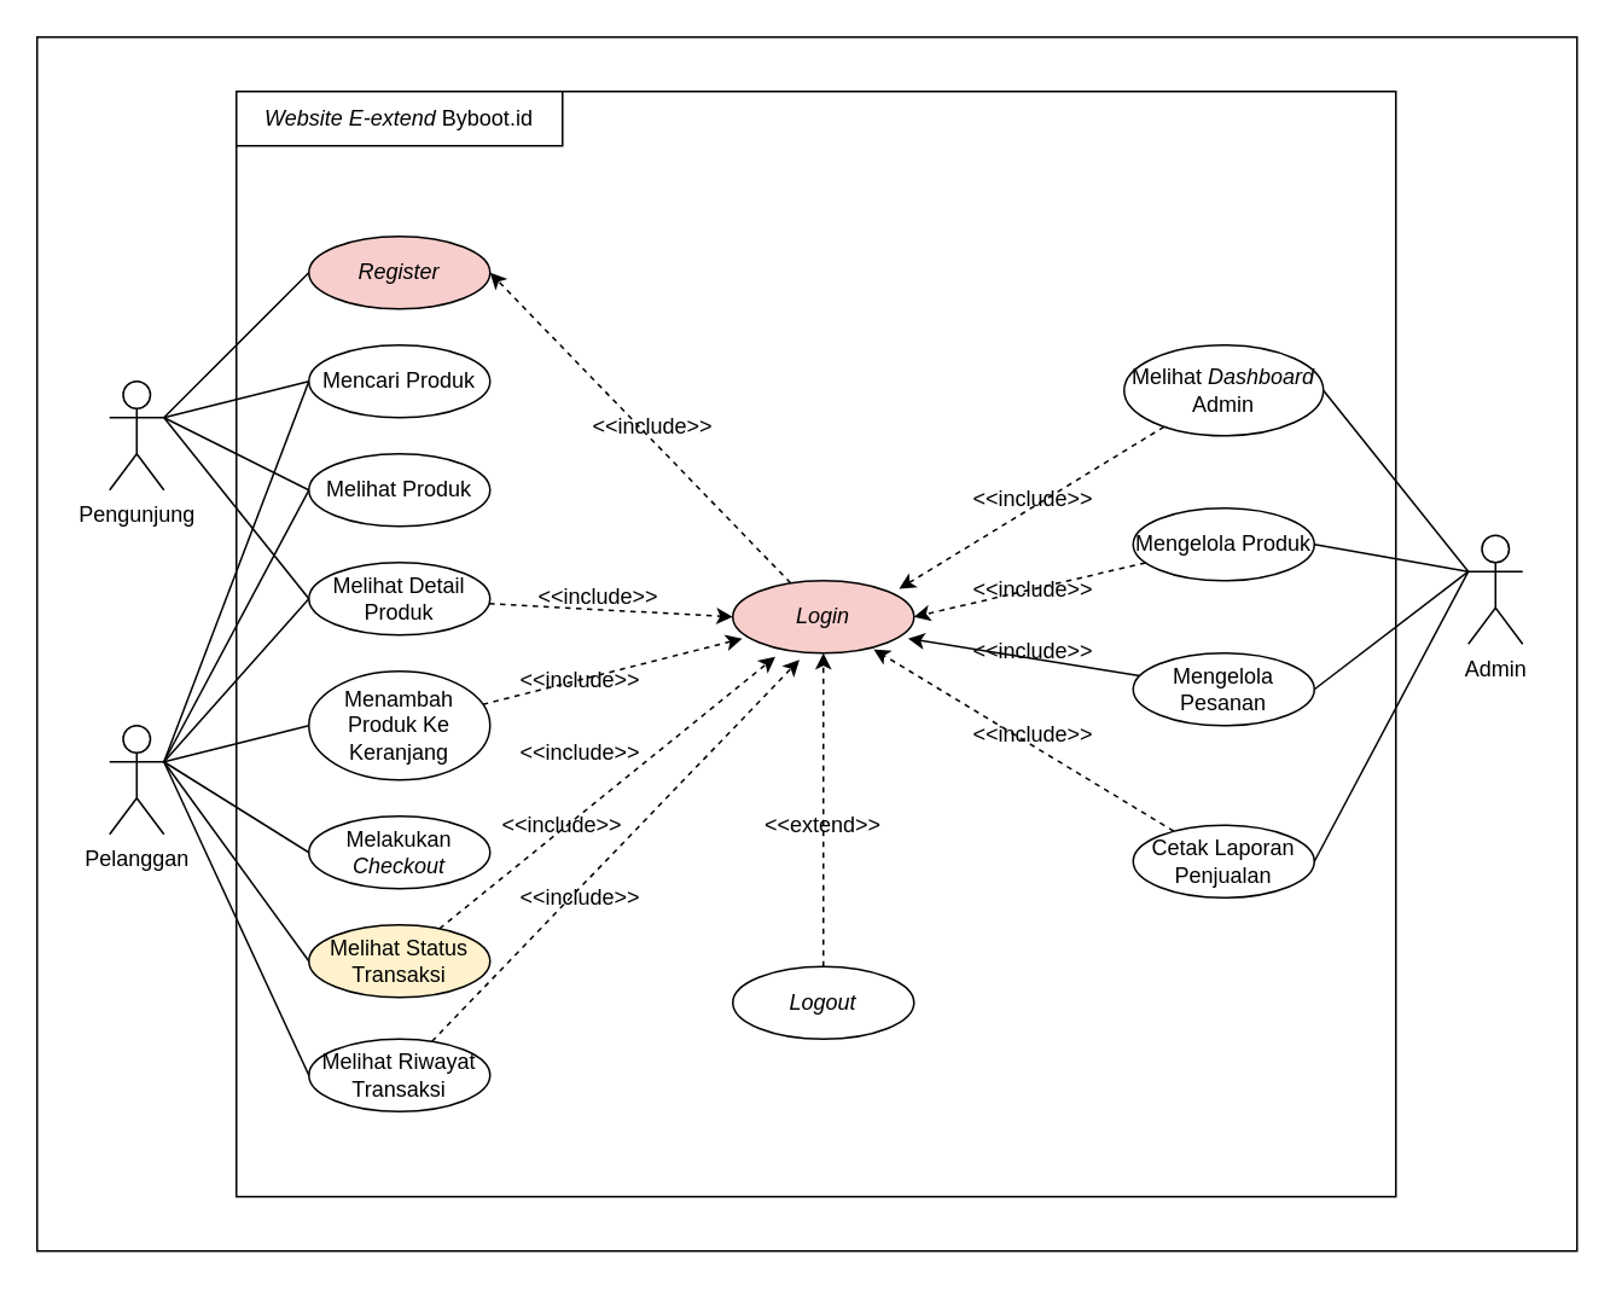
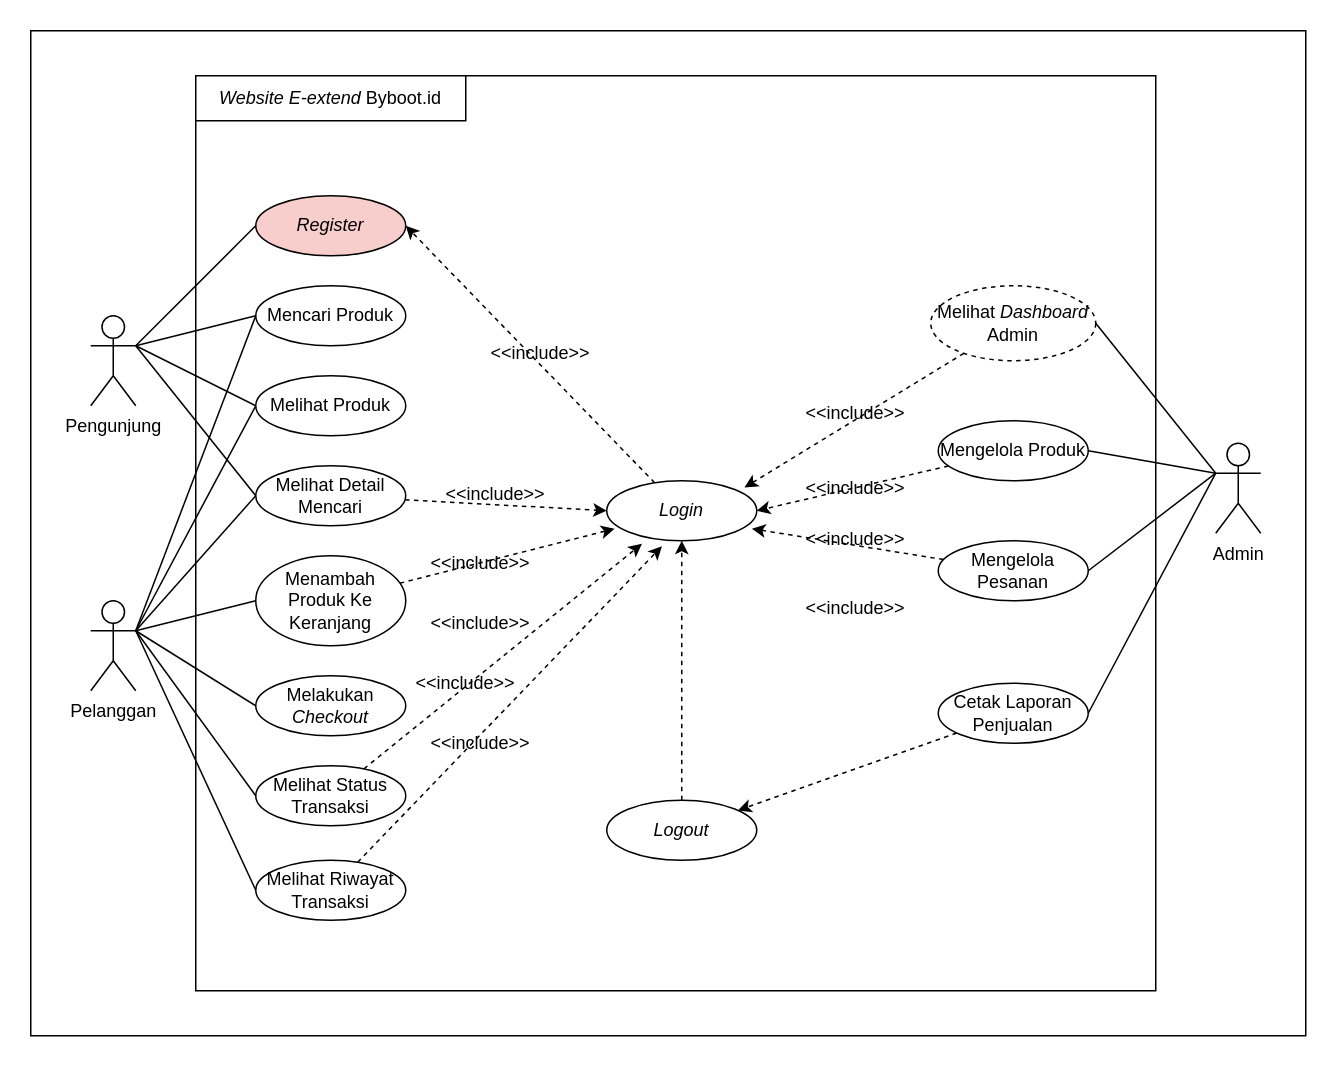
  <mxCell id="0" />
  <mxCell id="1" parent="0" />
  <mxCell id="2" value="" style="rounded=0;whiteSpace=wrap;html=1;" vertex="1" parent="1"><mxGeometry x="20" y="20" width="850" height="670" as="geometry" /></mxCell>
  <mxCell id="3" value="" style="rounded=0;whiteSpace=wrap;html=1;" vertex="1" parent="1"><mxGeometry x="130" y="50" width="640" height="610" as="geometry" /></mxCell>
  <mxCell id="4" value="Pengunjung" style="shape=umlActor;verticalLabelPosition=bottom;verticalAlign=top;html=1;outlineConnect=0;" vertex="1" parent="1"><mxGeometry x="60" y="210" width="30" height="60" as="geometry" /></mxCell>
  <mxCell id="5" value="&lt;i&gt;Register&lt;/i&gt;" style="ellipse;whiteSpace=wrap;html=1;fillColor=#f8cecc;" vertex="1" parent="1"><mxGeometry x="170" y="130" width="100" height="40" as="geometry" /></mxCell>
  <mxCell id="6" value="Mencari Produk" style="ellipse;whiteSpace=wrap;html=1;" vertex="1" parent="1"><mxGeometry x="170" y="190" width="100" height="40" as="geometry" /></mxCell>
  <mxCell id="7" value="Melihat Produk" style="ellipse;whiteSpace=wrap;html=1;" vertex="1" parent="1"><mxGeometry x="170" y="250" width="100" height="40" as="geometry" /></mxCell>
  <mxCell id="8" style="edgeStyle=none;rounded=0;orthogonalLoop=1;jettySize=auto;html=1;entryX=0;entryY=0.5;entryDx=0;entryDy=0;dashed=1;" edge="1" parent="1" source="9" target="43"><mxGeometry relative="1" as="geometry" /></mxCell>
- <mxCell id="9" value="Melihat Detail Produk" style="ellipse;whiteSpace=wrap;html=1;" vertex="1" parent="1"><mxGeometry x="170" y="310" width="100" height="40" as="geometry" /></mxCell>
+ <mxCell id="9" value="Melihat Detail Mencari" style="ellipse;whiteSpace=wrap;html=1;" vertex="1" parent="1"><mxGeometry x="170" y="310" width="100" height="40" as="geometry" /></mxCell>
  <mxCell id="10" style="edgeStyle=none;rounded=0;orthogonalLoop=1;jettySize=auto;html=1;entryX=0.052;entryY=0.8;entryDx=0;entryDy=0;entryPerimeter=0;dashed=1;" edge="1" parent="1" source="11" target="43"><mxGeometry relative="1" as="geometry" /></mxCell>
  <mxCell id="11" value="Menambah Produk Ke Keranjang" style="ellipse;whiteSpace=wrap;html=1;" vertex="1" parent="1"><mxGeometry x="170" y="370" width="100" height="60" as="geometry" /></mxCell>
  <mxCell id="12" value="Melakukan &lt;i&gt;Checkout&lt;/i&gt;" style="ellipse;whiteSpace=wrap;html=1;" vertex="1" parent="1"><mxGeometry x="170" y="450" width="100" height="40" as="geometry" /></mxCell>
  <mxCell id="13" style="edgeStyle=none;rounded=0;orthogonalLoop=1;jettySize=auto;html=1;entryX=0.235;entryY=1.05;entryDx=0;entryDy=0;entryPerimeter=0;dashed=1;" edge="1" parent="1" source="14" target="43"><mxGeometry relative="1" as="geometry" /></mxCell>
- <mxCell id="14" value="Melihat Status Transaksi" style="ellipse;whiteSpace=wrap;html=1;fillColor=#fff2cc;" vertex="1" parent="1"><mxGeometry x="170" y="510" width="100" height="40" as="geometry" /></mxCell>
+ <mxCell id="14" value="Melihat Status Transaksi" style="ellipse;whiteSpace=wrap;html=1;" vertex="1" parent="1"><mxGeometry x="170" y="510" width="100" height="40" as="geometry" /></mxCell>
  <mxCell id="15" style="edgeStyle=none;rounded=0;orthogonalLoop=1;jettySize=auto;html=1;entryX=0.368;entryY=1.092;entryDx=0;entryDy=0;entryPerimeter=0;dashed=1;" edge="1" parent="1" source="16" target="43"><mxGeometry relative="1" as="geometry" /></mxCell>
  <mxCell id="16" value="Melihat Riwayat Transaksi" style="ellipse;whiteSpace=wrap;html=1;" vertex="1" parent="1"><mxGeometry x="170" y="573" width="100" height="40" as="geometry" /></mxCell>
  <mxCell id="17" value="Pelanggan" style="shape=umlActor;verticalLabelPosition=bottom;verticalAlign=top;html=1;outlineConnect=0;" vertex="1" parent="1"><mxGeometry x="60" y="400" width="30" height="60" as="geometry" /></mxCell>
  <mxCell id="18" value="" style="endArrow=none;html=1;rounded=0;entryX=0;entryY=0.5;entryDx=0;entryDy=0;exitX=1;exitY=0.333;exitDx=0;exitDy=0;exitPerimeter=0;" edge="1" parent="1" source="4" target="5"><mxGeometry width="50" height="50" relative="1" as="geometry"><mxPoint x="80" y="260" as="sourcePoint" /><mxPoint x="130" y="210" as="targetPoint" /></mxGeometry></mxCell>
  <mxCell id="19" value="" style="endArrow=none;html=1;rounded=0;entryX=0;entryY=0.5;entryDx=0;entryDy=0;exitX=1;exitY=0.333;exitDx=0;exitDy=0;exitPerimeter=0;" edge="1" parent="1" source="4" target="6"><mxGeometry width="50" height="50" relative="1" as="geometry"><mxPoint x="100" y="240" as="sourcePoint" /><mxPoint x="180" y="160" as="targetPoint" /></mxGeometry></mxCell>
  <mxCell id="20" value="" style="endArrow=none;html=1;rounded=0;entryX=0;entryY=0.5;entryDx=0;entryDy=0;exitX=1;exitY=0.333;exitDx=0;exitDy=0;exitPerimeter=0;" edge="1" parent="1" source="4" target="7"><mxGeometry width="50" height="50" relative="1" as="geometry"><mxPoint x="100" y="240" as="sourcePoint" /><mxPoint x="180" y="220" as="targetPoint" /></mxGeometry></mxCell>
  <mxCell id="21" value="" style="endArrow=none;html=1;rounded=0;entryX=0;entryY=0.5;entryDx=0;entryDy=0;" edge="1" parent="1" target="9"><mxGeometry width="50" height="50" relative="1" as="geometry"><mxPoint x="90" y="230" as="sourcePoint" /><mxPoint x="180" y="280" as="targetPoint" /></mxGeometry></mxCell>
  <mxCell id="22" value="" style="endArrow=none;html=1;rounded=0;exitX=1;exitY=0.333;exitDx=0;exitDy=0;exitPerimeter=0;entryX=0;entryY=0.5;entryDx=0;entryDy=0;" edge="1" parent="1" source="17" target="6"><mxGeometry width="50" height="50" relative="1" as="geometry"><mxPoint x="110" y="250" as="sourcePoint" /><mxPoint x="170" y="150" as="targetPoint" /></mxGeometry></mxCell>
  <mxCell id="23" value="" style="endArrow=none;html=1;rounded=0;entryX=0;entryY=0.5;entryDx=0;entryDy=0;" edge="1" parent="1" target="7"><mxGeometry width="50" height="50" relative="1" as="geometry"><mxPoint x="90" y="420" as="sourcePoint" /><mxPoint x="180" y="220" as="targetPoint" /></mxGeometry></mxCell>
  <mxCell id="24" value="" style="endArrow=none;html=1;rounded=0;entryX=0;entryY=0.5;entryDx=0;entryDy=0;" edge="1" parent="1" target="9"><mxGeometry width="50" height="50" relative="1" as="geometry"><mxPoint x="90" y="420" as="sourcePoint" /><mxPoint x="180" y="280" as="targetPoint" /></mxGeometry></mxCell>
  <mxCell id="25" value="" style="endArrow=none;html=1;rounded=0;entryX=0;entryY=0.5;entryDx=0;entryDy=0;" edge="1" parent="1" target="11"><mxGeometry width="50" height="50" relative="1" as="geometry"><mxPoint x="90" y="420" as="sourcePoint" /><mxPoint x="180" y="340" as="targetPoint" /></mxGeometry></mxCell>
  <mxCell id="26" value="" style="endArrow=none;html=1;rounded=0;entryX=0;entryY=0.5;entryDx=0;entryDy=0;" edge="1" parent="1" target="12"><mxGeometry width="50" height="50" relative="1" as="geometry"><mxPoint x="90" y="420" as="sourcePoint" /><mxPoint x="180" y="410" as="targetPoint" /></mxGeometry></mxCell>
  <mxCell id="27" value="" style="endArrow=none;html=1;rounded=0;entryX=0;entryY=0.5;entryDx=0;entryDy=0;" edge="1" parent="1" target="14"><mxGeometry width="50" height="50" relative="1" as="geometry"><mxPoint x="90" y="420" as="sourcePoint" /><mxPoint x="180" y="480" as="targetPoint" /></mxGeometry></mxCell>
  <mxCell id="28" value="" style="endArrow=none;html=1;rounded=0;entryX=0;entryY=0.5;entryDx=0;entryDy=0;" edge="1" parent="1" target="16"><mxGeometry width="50" height="50" relative="1" as="geometry"><mxPoint x="90" y="420" as="sourcePoint" /><mxPoint x="180" y="540" as="targetPoint" /></mxGeometry></mxCell>
  <mxCell id="29" value="Admin" style="shape=umlActor;verticalLabelPosition=bottom;verticalAlign=top;html=1;outlineConnect=0;" vertex="1" parent="1"><mxGeometry x="810" y="295" width="30" height="60" as="geometry" /></mxCell>
  <mxCell id="30" style="edgeStyle=none;rounded=0;orthogonalLoop=1;jettySize=auto;html=1;entryX=0.918;entryY=0.113;entryDx=0;entryDy=0;entryPerimeter=0;dashed=1;" edge="1" parent="1" source="31" target="43"><mxGeometry relative="1" as="geometry" /></mxCell>
- <mxCell id="31" value="Melihat &lt;i&gt;Dashboard&lt;/i&gt; Admin" style="ellipse;whiteSpace=wrap;html=1;" vertex="1" parent="1"><mxGeometry x="620" y="190" width="110" height="50" as="geometry" /></mxCell>
+ <mxCell id="31" value="Melihat &lt;i&gt;Dashboard&lt;/i&gt; Admin" style="ellipse;whiteSpace=wrap;html=1;dashed=1;" vertex="1" parent="1"><mxGeometry x="620" y="190" width="110" height="50" as="geometry" /></mxCell>
  <mxCell id="32" style="edgeStyle=none;rounded=0;orthogonalLoop=1;jettySize=auto;html=1;entryX=1;entryY=0.5;entryDx=0;entryDy=0;dashed=1;" edge="1" parent="1" source="33" target="43"><mxGeometry relative="1" as="geometry" /></mxCell>
  <mxCell id="33" value="Mengelola Produk" style="ellipse;whiteSpace=wrap;html=1;" vertex="1" parent="1"><mxGeometry x="625" y="280" width="100" height="40" as="geometry" /></mxCell>
- <mxCell id="34" style="edgeStyle=none;rounded=0;orthogonalLoop=1;jettySize=auto;html=1;entryX=0.968;entryY=0.8;entryDx=0;entryDy=0;entryPerimeter=0;dashed=0;" edge="1" parent="1" source="35" target="43"><mxGeometry relative="1" as="geometry" /></mxCell>
+ <mxCell id="34" style="edgeStyle=none;rounded=0;orthogonalLoop=1;jettySize=auto;html=1;entryX=0.968;entryY=0.8;entryDx=0;entryDy=0;entryPerimeter=0;dashed=1;" edge="1" parent="1" source="35" target="43"><mxGeometry relative="1" as="geometry" /></mxCell>
  <mxCell id="35" value="Mengelola Pesanan" style="ellipse;whiteSpace=wrap;html=1;" vertex="1" parent="1"><mxGeometry x="625" y="360" width="100" height="40" as="geometry" /></mxCell>
- <mxCell id="36" style="edgeStyle=none;rounded=0;orthogonalLoop=1;jettySize=auto;html=1;entryX=0.777;entryY=0.946;entryDx=0;entryDy=0;entryPerimeter=0;dashed=1;" edge="1" parent="1" source="37" target="43"><mxGeometry relative="1" as="geometry" /></mxCell>
+ <mxCell id="36" style="edgeStyle=none;rounded=0;orthogonalLoop=1;jettySize=auto;html=1;dashed=1;" edge="1" parent="1" source="37" target="45"><mxGeometry relative="1" as="geometry" /></mxCell>
  <mxCell id="37" value="Cetak Laporan Penjualan" style="ellipse;whiteSpace=wrap;html=1;" vertex="1" parent="1"><mxGeometry x="625" y="455" width="100" height="40" as="geometry" /></mxCell>
  <mxCell id="38" value="" style="endArrow=none;html=1;rounded=0;entryX=1;entryY=0.5;entryDx=0;entryDy=0;exitX=0;exitY=0.333;exitDx=0;exitDy=0;exitPerimeter=0;" edge="1" parent="1" source="29" target="31"><mxGeometry width="50" height="50" relative="1" as="geometry"><mxPoint x="670" y="310" as="sourcePoint" /><mxPoint x="750" y="230" as="targetPoint" /></mxGeometry></mxCell>
  <mxCell id="39" value="" style="endArrow=none;html=1;rounded=0;entryX=1;entryY=0.5;entryDx=0;entryDy=0;exitX=0;exitY=0.333;exitDx=0;exitDy=0;exitPerimeter=0;" edge="1" parent="1" source="29" target="33"><mxGeometry width="50" height="50" relative="1" as="geometry"><mxPoint x="820" y="320" as="sourcePoint" /><mxPoint x="740" y="225" as="targetPoint" /></mxGeometry></mxCell>
  <mxCell id="40" value="" style="endArrow=none;html=1;rounded=0;entryX=1;entryY=0.5;entryDx=0;entryDy=0;exitX=0;exitY=0.333;exitDx=0;exitDy=0;exitPerimeter=0;" edge="1" parent="1" source="29" target="35"><mxGeometry width="50" height="50" relative="1" as="geometry"><mxPoint x="820" y="320" as="sourcePoint" /><mxPoint x="735" y="310" as="targetPoint" /></mxGeometry></mxCell>
  <mxCell id="41" value="" style="endArrow=none;html=1;rounded=0;entryX=1;entryY=0.5;entryDx=0;entryDy=0;exitX=0;exitY=0.333;exitDx=0;exitDy=0;exitPerimeter=0;" edge="1" parent="1" source="29" target="37"><mxGeometry width="50" height="50" relative="1" as="geometry"><mxPoint x="820" y="320" as="sourcePoint" /><mxPoint x="735" y="390" as="targetPoint" /></mxGeometry></mxCell>
  <mxCell id="42" style="rounded=0;orthogonalLoop=1;jettySize=auto;html=1;entryX=1;entryY=0.5;entryDx=0;entryDy=0;dashed=1;" edge="1" parent="1" source="43" target="5"><mxGeometry relative="1" as="geometry" /></mxCell>
- <mxCell id="43" value="&lt;i&gt;Login&lt;/i&gt;" style="ellipse;whiteSpace=wrap;html=1;fillColor=#f8cecc;" vertex="1" parent="1"><mxGeometry x="404" y="320" width="100" height="40" as="geometry" /></mxCell>
+ <mxCell id="43" value="&lt;i&gt;Login&lt;/i&gt;" style="ellipse;whiteSpace=wrap;html=1;" vertex="1" parent="1"><mxGeometry x="404" y="320" width="100" height="40" as="geometry" /></mxCell>
  <mxCell id="44" style="edgeStyle=orthogonalEdgeStyle;rounded=0;orthogonalLoop=1;jettySize=auto;html=1;entryX=0.5;entryY=1;entryDx=0;entryDy=0;dashed=1;" edge="1" parent="1" source="45" target="43"><mxGeometry relative="1" as="geometry" /></mxCell>
  <mxCell id="45" value="&lt;i&gt;Logout&lt;/i&gt;" style="ellipse;whiteSpace=wrap;html=1;" vertex="1" parent="1"><mxGeometry x="404" y="533" width="100" height="40" as="geometry" /></mxCell>
- <mxCell id="46" value="&amp;lt;&amp;lt;extend&amp;gt;&amp;gt;" style="text;html=1;strokeColor=none;fillColor=none;align=center;verticalAlign=middle;whiteSpace=wrap;rounded=0;" vertex="1" parent="1"><mxGeometry x="424" y="440" width="60" height="30" as="geometry" /></mxCell>
  <mxCell id="47" value="&amp;lt;&amp;lt;include&amp;gt;&amp;gt;" style="text;html=1;strokeColor=none;fillColor=none;align=center;verticalAlign=middle;whiteSpace=wrap;rounded=0;" vertex="1" parent="1"><mxGeometry x="330" y="220" width="60" height="30" as="geometry" /></mxCell>
  <mxCell id="48" value="&amp;lt;&amp;lt;include&amp;gt;&amp;gt;" style="text;html=1;strokeColor=none;fillColor=none;align=center;verticalAlign=middle;whiteSpace=wrap;rounded=0;" vertex="1" parent="1"><mxGeometry x="300" y="314" width="60" height="30" as="geometry" /></mxCell>
  <mxCell id="49" value="&amp;lt;&amp;lt;include&amp;gt;&amp;gt;" style="text;html=1;strokeColor=none;fillColor=none;align=center;verticalAlign=middle;whiteSpace=wrap;rounded=0;" vertex="1" parent="1"><mxGeometry x="290" y="360" width="60" height="30" as="geometry" /></mxCell>
  <mxCell id="50" value="&amp;lt;&amp;lt;include&amp;gt;&amp;gt;" style="text;html=1;strokeColor=none;fillColor=none;align=center;verticalAlign=middle;whiteSpace=wrap;rounded=0;" vertex="1" parent="1"><mxGeometry x="290" y="400" width="60" height="30" as="geometry" /></mxCell>
  <mxCell id="51" value="&amp;lt;&amp;lt;include&amp;gt;&amp;gt;" style="text;html=1;strokeColor=none;fillColor=none;align=center;verticalAlign=middle;whiteSpace=wrap;rounded=0;" vertex="1" parent="1"><mxGeometry x="280" y="440" width="60" height="30" as="geometry" /></mxCell>
  <mxCell id="52" value="&amp;lt;&amp;lt;include&amp;gt;&amp;gt;" style="text;html=1;strokeColor=none;fillColor=none;align=center;verticalAlign=middle;whiteSpace=wrap;rounded=0;" vertex="1" parent="1"><mxGeometry x="290" y="480" width="60" height="30" as="geometry" /></mxCell>
  <mxCell id="53" value="&amp;lt;&amp;lt;include&amp;gt;&amp;gt;" style="text;html=1;strokeColor=none;fillColor=none;align=center;verticalAlign=middle;whiteSpace=wrap;rounded=0;" vertex="1" parent="1"><mxGeometry x="540" y="260" width="60" height="30" as="geometry" /></mxCell>
  <mxCell id="54" value="&amp;lt;&amp;lt;include&amp;gt;&amp;gt;" style="text;html=1;strokeColor=none;fillColor=none;align=center;verticalAlign=middle;whiteSpace=wrap;rounded=0;" vertex="1" parent="1"><mxGeometry x="540" y="310" width="60" height="30" as="geometry" /></mxCell>
  <mxCell id="55" value="&amp;lt;&amp;lt;include&amp;gt;&amp;gt;" style="text;html=1;strokeColor=none;fillColor=none;align=center;verticalAlign=middle;whiteSpace=wrap;rounded=0;" vertex="1" parent="1"><mxGeometry x="540" y="344" width="60" height="30" as="geometry" /></mxCell>
  <mxCell id="56" value="&amp;lt;&amp;lt;include&amp;gt;&amp;gt;" style="text;html=1;strokeColor=none;fillColor=none;align=center;verticalAlign=middle;whiteSpace=wrap;rounded=0;" vertex="1" parent="1"><mxGeometry x="540" y="390" width="60" height="30" as="geometry" /></mxCell>
  <mxCell id="57" value="&lt;i&gt;Website E-extend&amp;nbsp;&lt;/i&gt;&lt;span&gt;Byboot.id&lt;/span&gt;" style="rounded=0;whiteSpace=wrap;html=1;" vertex="1" parent="1"><mxGeometry x="130" y="50" width="180" height="30" as="geometry" /></mxCell>
